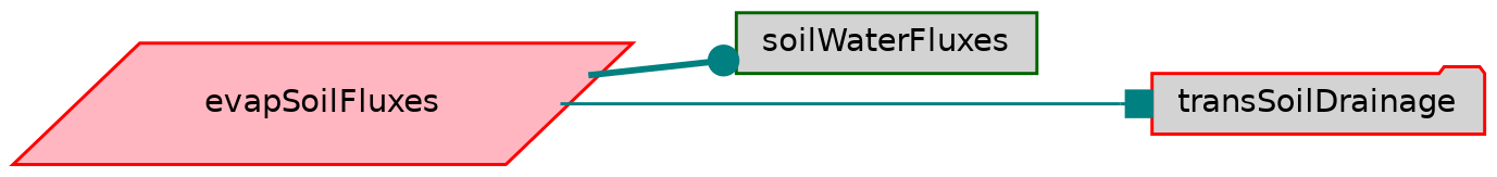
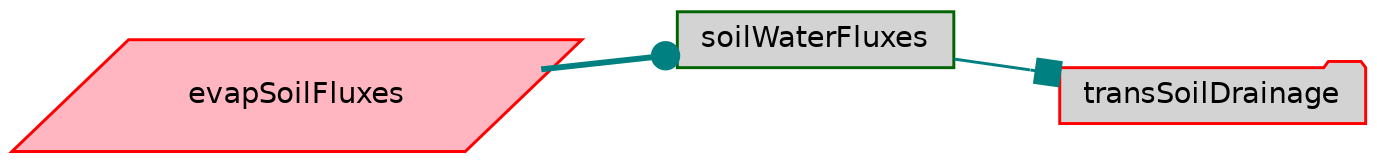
  digraph {
    rankdir=LR
    node [color=red fillcolor=lightgrey fontname=Helvetica fontsize=10 style=filled]
    edge [color=teal fontname=Helvetica fontsize=10 labelfontname=Helvetica labelfontsize=10]
    n1 [color=darkgreen fontcolor=black height=0.2 label=soilWaterFluxes shape=box width=0.4]
    n2 [height=0.2 label=transSoilDrainage shape=folder width=0.4]
    n3 [fillcolor=lightpink height=0.2 label=evapSoilFluxes shape=parallelogram width=0.4]
-   n3 -> n2 [arrowhead=box style=solid]
+   n1 -> n2 [arrowhead=box style=solid]
    n3 -> n1 [arrowhead=dot style=bold]
  }
